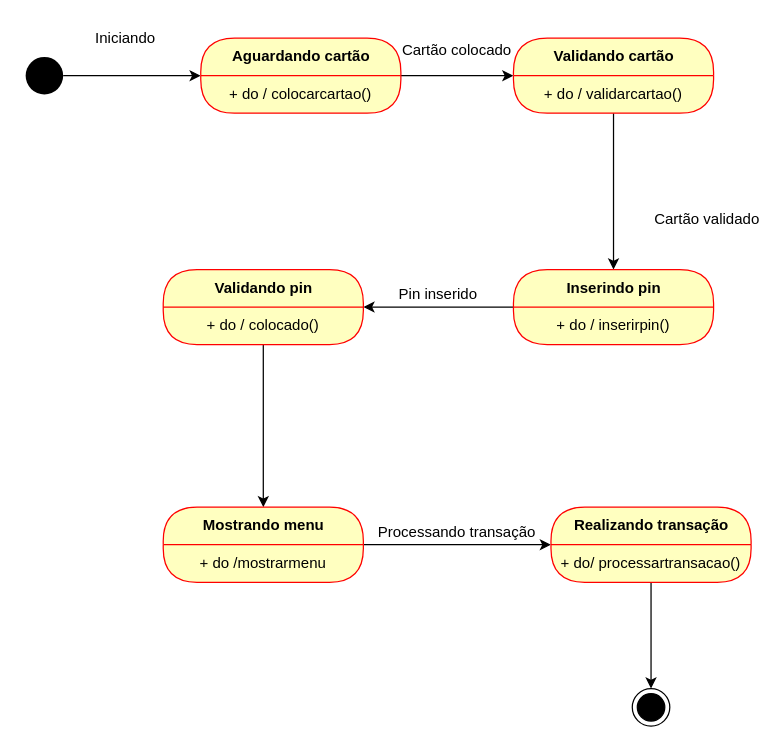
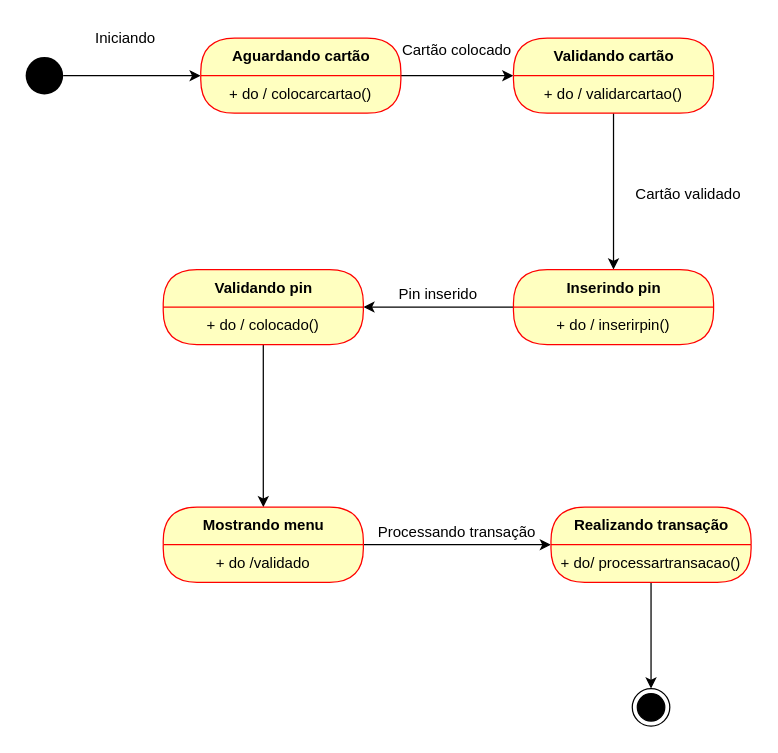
  <mxCell id="0" />
  <mxCell id="1" parent="0" />
  <mxCell id="2" style="edgeStyle=orthogonalEdgeStyle;rounded=0;orthogonalLoop=1;jettySize=auto;html=1;" edge="1" parent="1" source="3"><mxGeometry relative="1" as="geometry"><mxPoint x="160" y="60" as="targetPoint" /></mxGeometry></mxCell>
  <mxCell id="3" value="" style="ellipse;fillColor=#000000;strokeColor=none;" vertex="1" parent="1"><mxGeometry x="20" y="45" width="30" height="30" as="geometry" /></mxCell>
  <mxCell id="4" style="edgeStyle=orthogonalEdgeStyle;rounded=0;orthogonalLoop=1;jettySize=auto;html=1;" edge="1" parent="1" source="5"><mxGeometry relative="1" as="geometry"><mxPoint x="410" y="60" as="targetPoint" /></mxGeometry></mxCell>
  <mxCell id="5" value="Aguardando cartão" style="swimlane;html=1;fontStyle=1;align=center;verticalAlign=middle;childLayout=stackLayout;horizontal=1;startSize=30;horizontalStack=0;resizeParent=0;resizeLast=1;container=0;fontColor=#000000;collapsible=0;rounded=1;arcSize=30;strokeColor=#ff0000;fillColor=#ffffc0;swimlaneFillColor=#ffffc0;dropTarget=0;" vertex="1" parent="1"><mxGeometry x="160" y="30" width="160" height="60" as="geometry" /></mxCell>
  <mxCell id="6" value="+ do / colocarcartao()" style="text;html=1;strokeColor=none;fillColor=none;align=center;verticalAlign=middle;spacingLeft=4;spacingRight=4;whiteSpace=wrap;overflow=hidden;rotatable=0;fontColor=#000000;" vertex="1" parent="5"><mxGeometry y="30" width="160" height="30" as="geometry" /></mxCell>
  <mxCell id="7" value="Subtitle" style="text;html=1;strokeColor=none;fillColor=none;align=center;verticalAlign=middle;spacingLeft=4;spacingRight=4;whiteSpace=wrap;overflow=hidden;rotatable=0;fontColor=#000000;" vertex="1" parent="5"><mxGeometry y="60" width="160" as="geometry" /></mxCell>
  <mxCell id="8" style="edgeStyle=orthogonalEdgeStyle;rounded=0;orthogonalLoop=1;jettySize=auto;html=1;" edge="1" parent="1" source="9"><mxGeometry relative="1" as="geometry"><mxPoint x="490" y="215" as="targetPoint" /></mxGeometry></mxCell>
  <mxCell id="9" value="Validando cartão" style="swimlane;html=1;fontStyle=1;align=center;verticalAlign=middle;childLayout=stackLayout;horizontal=1;startSize=30;horizontalStack=0;resizeParent=0;resizeLast=1;container=0;fontColor=#000000;collapsible=0;rounded=1;arcSize=30;strokeColor=#ff0000;fillColor=#ffffc0;swimlaneFillColor=#ffffc0;dropTarget=0;" vertex="1" parent="1"><mxGeometry x="410" y="30" width="160" height="60" as="geometry" /></mxCell>
  <mxCell id="10" value="+ do / validarcartao()" style="text;html=1;strokeColor=none;fillColor=none;align=center;verticalAlign=middle;spacingLeft=4;spacingRight=4;whiteSpace=wrap;overflow=hidden;rotatable=0;fontColor=#000000;" vertex="1" parent="9"><mxGeometry y="30" width="160" height="30" as="geometry" /></mxCell>
  <mxCell id="11" value="Subtitle" style="text;html=1;strokeColor=none;fillColor=none;align=center;verticalAlign=middle;spacingLeft=4;spacingRight=4;whiteSpace=wrap;overflow=hidden;rotatable=0;fontColor=#000000;" vertex="1" parent="9"><mxGeometry y="60" width="160" as="geometry" /></mxCell>
  <mxCell id="12" value="Iniciando" style="text;html=1;strokeColor=none;fillColor=none;align=center;verticalAlign=middle;whiteSpace=wrap;rounded=0;" vertex="1" parent="1"><mxGeometry x="80" y="20" width="40" height="20" as="geometry" /></mxCell>
  <mxCell id="13" value="Cartão colocado" style="text;html=1;strokeColor=none;fillColor=none;align=center;verticalAlign=middle;whiteSpace=wrap;rounded=0;" vertex="1" parent="1"><mxGeometry x="320" y="30" width="90" height="20" as="geometry" /></mxCell>
- <mxCell id="14" value="Cartão validado" style="text;html=1;strokeColor=none;fillColor=none;align=center;verticalAlign=middle;whiteSpace=wrap;rounded=0;" vertex="1" parent="1"><mxGeometry x="515" y="165" width="100" height="20" as="geometry" /></mxCell>
+ <mxCell id="14" value="Cartão validado" style="text;html=1;strokeColor=none;fillColor=none;align=center;verticalAlign=middle;whiteSpace=wrap;rounded=0;" vertex="1" parent="1"><mxGeometry x="500" y="145" width="100" height="20" as="geometry" /></mxCell>
  <mxCell id="15" style="edgeStyle=orthogonalEdgeStyle;rounded=0;orthogonalLoop=1;jettySize=auto;html=1;" edge="1" parent="1" source="16"><mxGeometry relative="1" as="geometry"><mxPoint x="290" y="245" as="targetPoint" /></mxGeometry></mxCell>
  <mxCell id="16" value="Inserindo pin" style="swimlane;html=1;fontStyle=1;align=center;verticalAlign=middle;childLayout=stackLayout;horizontal=1;startSize=30;horizontalStack=0;resizeParent=0;resizeLast=1;container=0;fontColor=#000000;collapsible=0;rounded=1;arcSize=30;strokeColor=#ff0000;fillColor=#ffffc0;swimlaneFillColor=#ffffc0;dropTarget=0;" vertex="1" parent="1"><mxGeometry x="410" y="215" width="160" height="60" as="geometry" /></mxCell>
  <mxCell id="17" value="+ do / inserirpin()" style="text;html=1;strokeColor=none;fillColor=none;align=center;verticalAlign=middle;spacingLeft=4;spacingRight=4;whiteSpace=wrap;overflow=hidden;rotatable=0;fontColor=#000000;" vertex="1" parent="16"><mxGeometry y="30" width="160" height="30" as="geometry" /></mxCell>
  <mxCell id="18" value="Subtitle" style="text;html=1;strokeColor=none;fillColor=none;align=center;verticalAlign=middle;spacingLeft=4;spacingRight=4;whiteSpace=wrap;overflow=hidden;rotatable=0;fontColor=#000000;" vertex="1" parent="16"><mxGeometry y="60" width="160" as="geometry" /></mxCell>
  <mxCell id="19" style="edgeStyle=orthogonalEdgeStyle;rounded=0;orthogonalLoop=1;jettySize=auto;html=1;" edge="1" parent="1" source="20"><mxGeometry relative="1" as="geometry"><mxPoint x="210" y="405" as="targetPoint" /></mxGeometry></mxCell>
  <mxCell id="20" value="Validando pin" style="swimlane;html=1;fontStyle=1;align=center;verticalAlign=middle;childLayout=stackLayout;horizontal=1;startSize=30;horizontalStack=0;resizeParent=0;resizeLast=1;container=0;fontColor=#000000;collapsible=0;rounded=1;arcSize=30;strokeColor=#ff0000;fillColor=#ffffc0;swimlaneFillColor=#ffffc0;dropTarget=0;" vertex="1" parent="1"><mxGeometry x="130" y="215" width="160" height="60" as="geometry" /></mxCell>
  <mxCell id="21" value="+ do / colocado()" style="text;html=1;strokeColor=none;fillColor=none;align=center;verticalAlign=middle;spacingLeft=4;spacingRight=4;whiteSpace=wrap;overflow=hidden;rotatable=0;fontColor=#000000;" vertex="1" parent="20"><mxGeometry y="30" width="160" height="30" as="geometry" /></mxCell>
  <mxCell id="22" value="Subtitle" style="text;html=1;strokeColor=none;fillColor=none;align=center;verticalAlign=middle;spacingLeft=4;spacingRight=4;whiteSpace=wrap;overflow=hidden;rotatable=0;fontColor=#000000;" vertex="1" parent="20"><mxGeometry y="60" width="160" as="geometry" /></mxCell>
  <mxCell id="23" value="Pin inserido" style="text;html=1;strokeColor=none;fillColor=none;align=center;verticalAlign=middle;whiteSpace=wrap;rounded=0;" vertex="1" parent="1"><mxGeometry x="300" y="225" width="100" height="20" as="geometry" /></mxCell>
  <mxCell id="24" style="edgeStyle=orthogonalEdgeStyle;rounded=0;orthogonalLoop=1;jettySize=auto;html=1;" edge="1" parent="1" source="25"><mxGeometry relative="1" as="geometry"><mxPoint x="440" y="435" as="targetPoint" /></mxGeometry></mxCell>
  <mxCell id="25" value="Mostrando menu" style="swimlane;html=1;fontStyle=1;align=center;verticalAlign=middle;childLayout=stackLayout;horizontal=1;startSize=30;horizontalStack=0;resizeParent=0;resizeLast=1;container=0;fontColor=#000000;collapsible=0;rounded=1;arcSize=30;strokeColor=#ff0000;fillColor=#ffffc0;swimlaneFillColor=#ffffc0;dropTarget=0;" vertex="1" parent="1"><mxGeometry x="130" y="405" width="160" height="60" as="geometry" /></mxCell>
- <mxCell id="26" value="+ do /mostrarmenu" style="text;html=1;strokeColor=none;fillColor=none;align=center;verticalAlign=middle;spacingLeft=4;spacingRight=4;whiteSpace=wrap;overflow=hidden;rotatable=0;fontColor=#000000;" vertex="1" parent="25"><mxGeometry y="30" width="160" height="30" as="geometry" /></mxCell>
+ <mxCell id="26" value="+ do /validado" style="text;html=1;strokeColor=none;fillColor=none;align=center;verticalAlign=middle;spacingLeft=4;spacingRight=4;whiteSpace=wrap;overflow=hidden;rotatable=0;fontColor=#000000;" vertex="1" parent="25"><mxGeometry y="30" width="160" height="30" as="geometry" /></mxCell>
  <mxCell id="27" value="Subtitle" style="text;html=1;strokeColor=none;fillColor=none;align=center;verticalAlign=middle;spacingLeft=4;spacingRight=4;whiteSpace=wrap;overflow=hidden;rotatable=0;fontColor=#000000;" vertex="1" parent="25"><mxGeometry y="60" width="160" as="geometry" /></mxCell>
  <mxCell id="28" style="edgeStyle=orthogonalEdgeStyle;rounded=0;orthogonalLoop=1;jettySize=auto;html=1;" edge="1" parent="1" source="29" target="33"><mxGeometry relative="1" as="geometry"><mxPoint x="520" y="565" as="targetPoint" /></mxGeometry></mxCell>
  <mxCell id="29" value="Realizando transação" style="swimlane;html=1;fontStyle=1;align=center;verticalAlign=middle;childLayout=stackLayout;horizontal=1;startSize=30;horizontalStack=0;resizeParent=0;resizeLast=1;container=0;fontColor=#000000;collapsible=0;rounded=1;arcSize=30;strokeColor=#ff0000;fillColor=#ffffc0;swimlaneFillColor=#ffffc0;dropTarget=0;" vertex="1" parent="1"><mxGeometry x="440" y="405" width="160" height="60" as="geometry" /></mxCell>
  <mxCell id="30" value="+ do/ processartransacao()" style="text;html=1;strokeColor=none;fillColor=none;align=center;verticalAlign=middle;spacingLeft=4;spacingRight=4;whiteSpace=wrap;overflow=hidden;rotatable=0;fontColor=#000000;" vertex="1" parent="29"><mxGeometry y="30" width="160" height="30" as="geometry" /></mxCell>
  <mxCell id="31" value="Subtitle" style="text;html=1;strokeColor=none;fillColor=none;align=center;verticalAlign=middle;spacingLeft=4;spacingRight=4;whiteSpace=wrap;overflow=hidden;rotatable=0;fontColor=#000000;" vertex="1" parent="29"><mxGeometry y="60" width="160" as="geometry" /></mxCell>
  <mxCell id="32" value="Processando transação" style="text;html=1;strokeColor=none;fillColor=none;align=center;verticalAlign=middle;whiteSpace=wrap;rounded=0;" vertex="1" parent="1"><mxGeometry x="295" y="415" width="140" height="20" as="geometry" /></mxCell>
  <mxCell id="33" value="" style="ellipse;html=1;shape=endState;fillColor=#000000;strokeColor=#000000;" vertex="1" parent="1"><mxGeometry x="505" y="550" width="30" height="30" as="geometry" /></mxCell>
